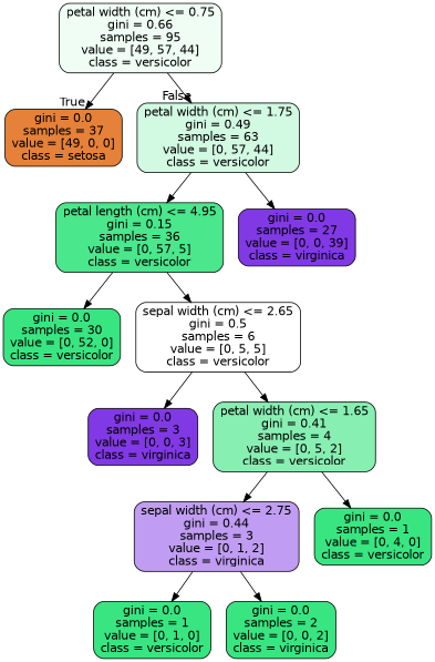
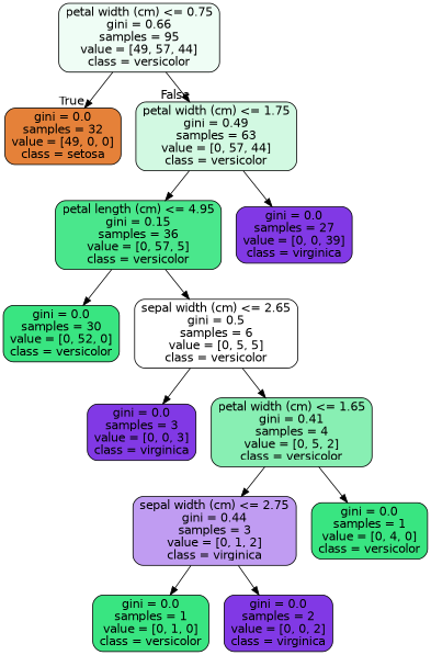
  digraph {
    node [color=black fillcolor="#8139e5" fontname=helvetica shape=box style="filled, rounded"]
    edge [fontname=helvetica]
    n1 [fillcolor="#effdf5" label="petal width (cm) <= 0.75\ngini = 0.66\nsamples = 95\nvalue = [49, 57, 44]\nclass = versicolor"]
-   n2 [fillcolor="#e58139" label="gini = 0.0\nsamples = 37\nvalue = [49, 0, 0]\nclass = setosa"]
+   n2 [fillcolor="#e58139" label="gini = 0.0\nsamples = 32\nvalue = [49, 0, 0]\nclass = setosa"]
    n3 [fillcolor="#d2f9e2" label="petal width (cm) <= 1.75\ngini = 0.49\nsamples = 63\nvalue = [0, 57, 44]\nclass = versicolor"]
    n4 [fillcolor="#4ae78c" label="petal length (cm) <= 4.95\ngini = 0.15\nsamples = 36\nvalue = [0, 57, 5]\nclass = versicolor"]
    n5 [label="gini = 0.0\nsamples = 27\nvalue = [0, 0, 39]\nclass = virginica"]
    n6 [fillcolor="#39e581" label="gini = 0.0\nsamples = 30\nvalue = [0, 52, 0]\nclass = versicolor"]
    n7 [fillcolor="#ffffff" label="sepal width (cm) <= 2.65\ngini = 0.5\nsamples = 6\nvalue = [0, 5, 5]\nclass = versicolor"]
    n8 [label="gini = 0.0\nsamples = 3\nvalue = [0, 0, 3]\nclass = virginica"]
    n9 [fillcolor="#88efb3" label="petal width (cm) <= 1.65\ngini = 0.41\nsamples = 4\nvalue = [0, 5, 2]\nclass = versicolor"]
    n10 [fillcolor="#c09cf2" label="sepal width (cm) <= 2.75\ngini = 0.44\nsamples = 3\nvalue = [0, 1, 2]\nclass = virginica"]
    n11 [fillcolor="#39e581" label="gini = 0.0\nsamples = 1\nvalue = [0, 4, 0]\nclass = versicolor"]
    n12 [fillcolor="#39e581" label="gini = 0.0\nsamples = 1\nvalue = [0, 1, 0]\nclass = versicolor"]
-   n13 [fillcolor="#39e581" label="gini = 0.0\nsamples = 2\nvalue = [0, 0, 2]\nclass = virginica"]
+   n13 [label="gini = 0.0\nsamples = 2\nvalue = [0, 0, 2]\nclass = virginica"]
    n1 -> n2 [headlabel=True labelangle=45 labeldistance=2.5]
    n1 -> n3 [headlabel=False labelangle=-45 labeldistance=2.5]
    n3 -> n4
    n3 -> n5
    n4 -> n6
    n4 -> n7
    n7 -> n8
    n7 -> n9
    n9 -> n10
    n9 -> n11
    n10 -> n12
    n10 -> n13
  }
